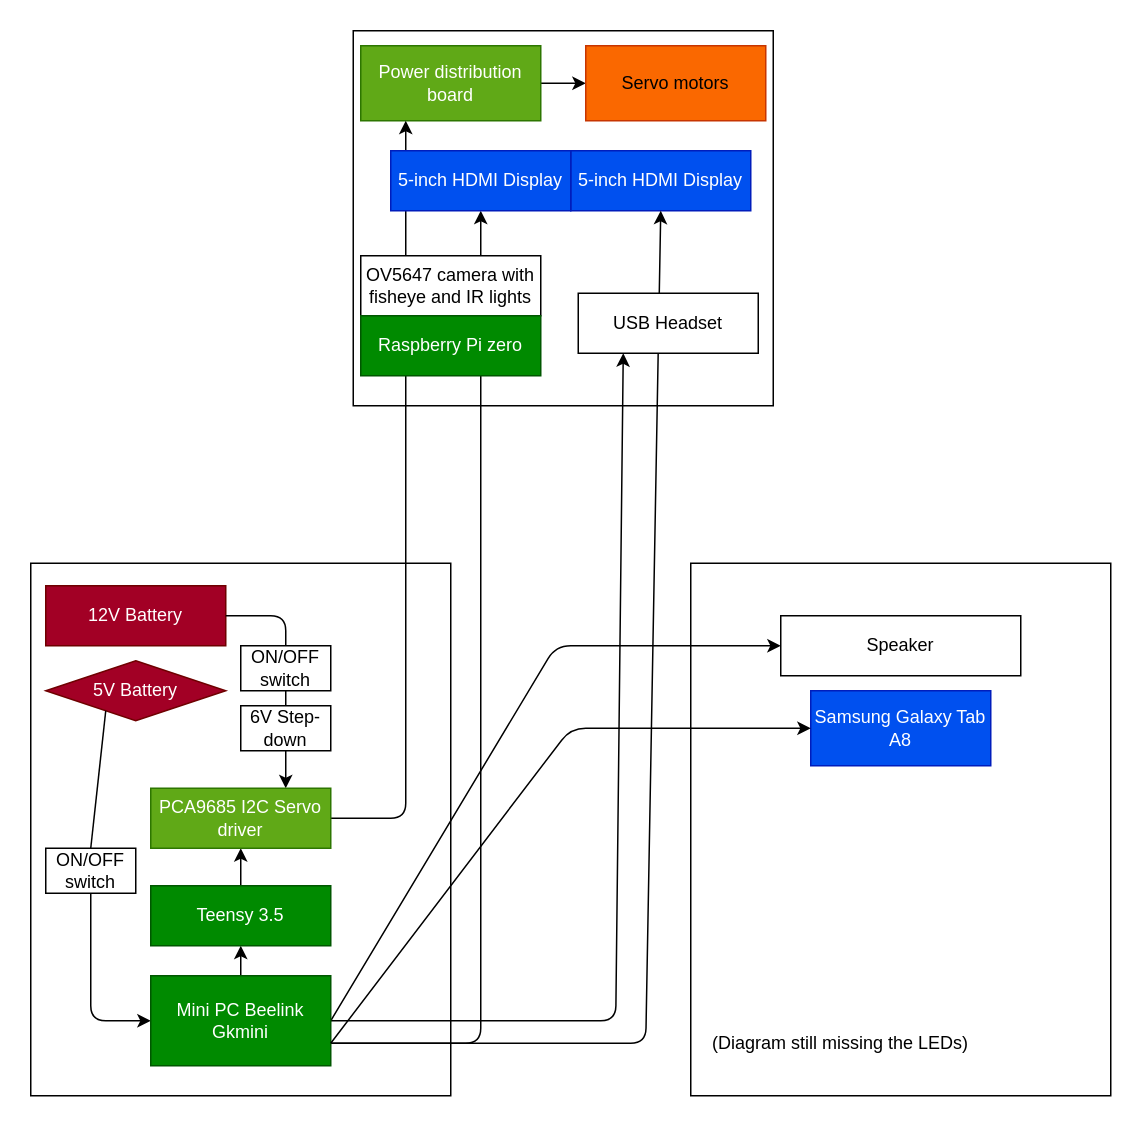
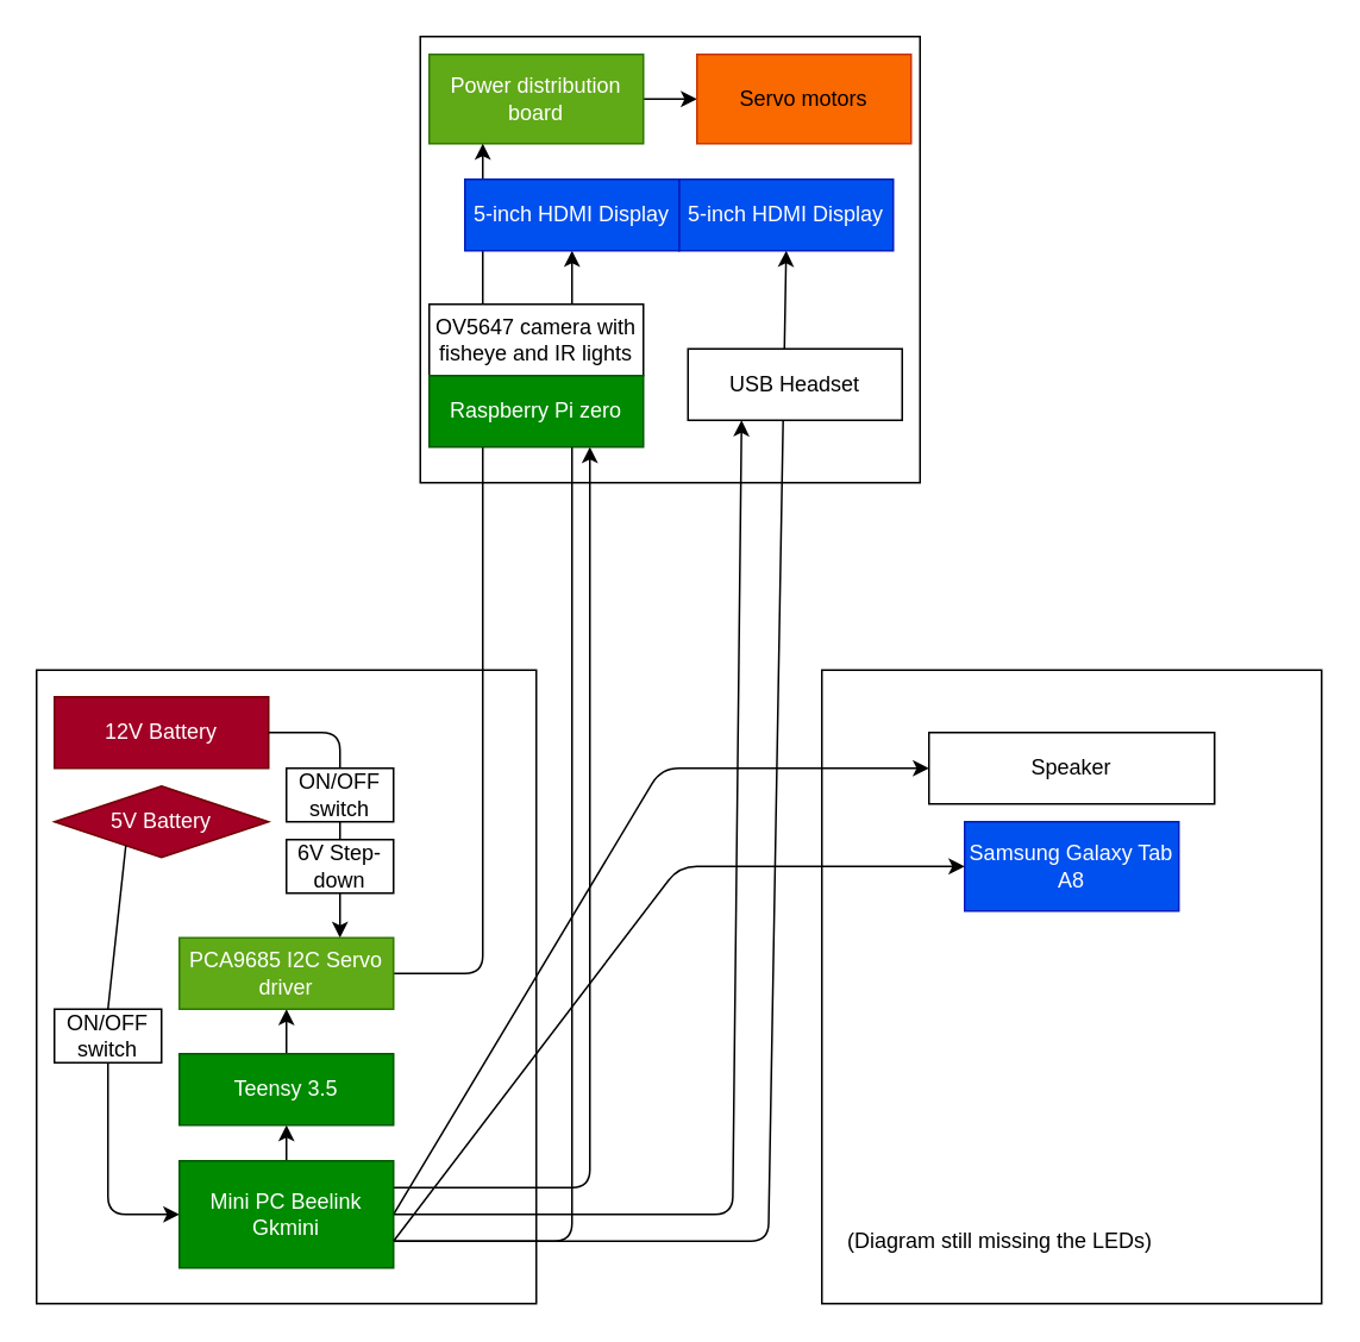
  <mxCell id="0" />
  <mxCell id="1" parent="0" />
  <mxCell id="2" value="" style="rounded=0;whiteSpace=wrap;html=1;" vertex="1" parent="1"><mxGeometry x="235" y="20" width="280" height="250" as="geometry" /></mxCell>
  <mxCell id="3" style="edgeStyle=none;html=1;exitX=1;exitY=0.5;exitDx=0;exitDy=0;" edge="1" parent="1" source="4" target="5"><mxGeometry relative="1" as="geometry" /></mxCell>
  <mxCell id="4" value="Power distribution board" style="rounded=0;whiteSpace=wrap;html=1;fillColor=#60a917;fontColor=#ffffff;strokeColor=#2D7600;" vertex="1" parent="1"><mxGeometry x="240" y="30" width="120" height="50" as="geometry" /></mxCell>
  <mxCell id="5" value="Servo motors" style="rounded=0;whiteSpace=wrap;html=1;fillColor=#fa6800;fontColor=#000000;strokeColor=#C73500;" vertex="1" parent="1"><mxGeometry x="390" y="30" width="120" height="50" as="geometry" /></mxCell>
  <mxCell id="6" value="5-inch HDMI Display" style="rounded=0;whiteSpace=wrap;html=1;fillColor=#0050ef;fontColor=#ffffff;strokeColor=#001DBC;" vertex="1" parent="1"><mxGeometry x="380" y="100" width="120" height="40" as="geometry" /></mxCell>
  <mxCell id="7" value="" style="rounded=0;whiteSpace=wrap;html=1;" vertex="1" parent="1"><mxGeometry x="20" y="375" width="280" height="355" as="geometry" /></mxCell>
  <mxCell id="8" value="" style="rounded=0;whiteSpace=wrap;html=1;" vertex="1" parent="1"><mxGeometry x="460" y="375" width="280" height="355" as="geometry" /></mxCell>
  <mxCell id="9" style="edgeStyle=none;html=1;exitX=0.5;exitY=1;exitDx=0;exitDy=0;entryX=0;entryY=0.5;entryDx=0;entryDy=0;startArrow=none;" edge="1" parent="1" source="28" target="19"><mxGeometry relative="1" as="geometry"><Array as="points"><mxPoint x="60" y="680" /></Array></mxGeometry></mxCell>
  <mxCell id="10" value="5V Battery" style="rhombus;whiteSpace=wrap;html=1;fillColor=#a20025;fontColor=#ffffff;strokeColor=#6F0000;" vertex="1" parent="1"><mxGeometry x="30" y="440" width="120" height="40" as="geometry" /></mxCell>
  <mxCell id="11" style="edgeStyle=none;html=1;entryX=0.75;entryY=0;entryDx=0;entryDy=0;startArrow=none;exitX=0.5;exitY=1;exitDx=0;exitDy=0;" edge="1" parent="1" source="35" target="26"><mxGeometry relative="1" as="geometry"><mxPoint x="220" y="445" as="sourcePoint" /><Array as="points"><mxPoint x="190" y="480" /></Array></mxGeometry></mxCell>
  <mxCell id="12" value="12V Battery" style="rounded=0;whiteSpace=wrap;html=1;fillColor=#a20025;fontColor=#ffffff;strokeColor=#6F0000;" vertex="1" parent="1"><mxGeometry x="30" y="390" width="120" height="40" as="geometry" /></mxCell>
  <mxCell id="13" style="edgeStyle=none;html=1;exitX=1;exitY=0.5;exitDx=0;exitDy=0;entryX=0;entryY=0.5;entryDx=0;entryDy=0;" edge="1" parent="1" source="19" target="22"><mxGeometry relative="1" as="geometry"><mxPoint x="380" y="440" as="targetPoint" /><Array as="points"><mxPoint x="370" y="430" /></Array></mxGeometry></mxCell>
  <mxCell id="14" style="edgeStyle=none;html=1;exitX=0.5;exitY=0;exitDx=0;exitDy=0;entryX=0.5;entryY=1;entryDx=0;entryDy=0;" edge="1" parent="1" source="19" target="21"><mxGeometry relative="1" as="geometry" /></mxCell>
  <mxCell id="15" style="edgeStyle=none;html=1;exitX=1;exitY=0.75;exitDx=0;exitDy=0;entryX=0.5;entryY=1;entryDx=0;entryDy=0;" edge="1" parent="1" source="19" target="6"><mxGeometry relative="1" as="geometry"><Array as="points"><mxPoint x="430" y="695" /></Array></mxGeometry></mxCell>
  <mxCell id="16" style="edgeStyle=none;html=1;exitX=1;exitY=0.75;exitDx=0;exitDy=0;entryX=0.5;entryY=1;entryDx=0;entryDy=0;" edge="1" parent="1" source="19" target="31"><mxGeometry relative="1" as="geometry"><Array as="points"><mxPoint x="320" y="695" /></Array></mxGeometry></mxCell>
+ <mxCell id="17" style="edgeStyle=none;html=1;exitX=1;exitY=0.25;exitDx=0;exitDy=0;entryX=0.75;entryY=1;entryDx=0;entryDy=0;" edge="1" parent="1" source="19" target="30"><mxGeometry relative="1" as="geometry"><Array as="points"><mxPoint x="330" y="665" /></Array></mxGeometry></mxCell>
  <mxCell id="18" style="edgeStyle=none;html=1;exitX=1;exitY=0.5;exitDx=0;exitDy=0;entryX=0.25;entryY=1;entryDx=0;entryDy=0;" edge="1" parent="1" source="19" target="36"><mxGeometry relative="1" as="geometry"><Array as="points"><mxPoint x="410" y="680" /></Array></mxGeometry></mxCell>
  <mxCell id="19" value="Mini PC Beelink Gkmini" style="rounded=0;whiteSpace=wrap;html=1;fillColor=#008a00;fontColor=#ffffff;strokeColor=#005700;" vertex="1" parent="1"><mxGeometry x="100" y="650" width="120" height="60" as="geometry" /></mxCell>
  <mxCell id="20" style="edgeStyle=none;html=1;exitX=0.5;exitY=0;exitDx=0;exitDy=0;entryX=0.5;entryY=1;entryDx=0;entryDy=0;" edge="1" parent="1" source="21" target="26"><mxGeometry relative="1" as="geometry" /></mxCell>
  <mxCell id="21" value="Teensy 3.5" style="rounded=0;whiteSpace=wrap;html=1;fillColor=#008a00;fontColor=#ffffff;strokeColor=#005700;" vertex="1" parent="1"><mxGeometry x="100" y="590" width="120" height="40" as="geometry" /></mxCell>
  <mxCell id="22" value="Speaker" style="rounded=0;whiteSpace=wrap;html=1;" vertex="1" parent="1"><mxGeometry x="520" y="410" width="160" height="40" as="geometry" /></mxCell>
  <mxCell id="23" value="Samsung Galaxy Tab A8" style="rounded=0;whiteSpace=wrap;html=1;fillColor=#0050ef;fontColor=#ffffff;strokeColor=#001DBC;" vertex="1" parent="1"><mxGeometry x="540" y="460" width="120" height="50" as="geometry" /></mxCell>
  <mxCell id="24" value="" style="endArrow=classic;html=1;exitX=1;exitY=0.75;exitDx=0;exitDy=0;entryX=0;entryY=0.5;entryDx=0;entryDy=0;" edge="1" parent="1" source="19" target="23"><mxGeometry width="50" height="50" relative="1" as="geometry"><mxPoint x="390" y="470" as="sourcePoint" /><mxPoint x="440" y="420" as="targetPoint" /><Array as="points"><mxPoint x="380" y="485" /></Array></mxGeometry></mxCell>
  <mxCell id="25" style="edgeStyle=none;html=1;exitX=1;exitY=0.5;exitDx=0;exitDy=0;entryX=0.25;entryY=1;entryDx=0;entryDy=0;" edge="1" parent="1" source="26" target="4"><mxGeometry relative="1" as="geometry"><Array as="points"><mxPoint x="270" y="545" /></Array></mxGeometry></mxCell>
  <mxCell id="26" value="PCA9685 I2C Servo driver" style="rounded=0;whiteSpace=wrap;html=1;fillColor=#60a917;fontColor=#ffffff;strokeColor=#2D7600;" vertex="1" parent="1"><mxGeometry x="100" y="525" width="120" height="40" as="geometry" /></mxCell>
  <mxCell id="27" value="" style="edgeStyle=none;html=1;exitX=0.25;exitY=1;exitDx=0;exitDy=0;entryX=0.5;entryY=0;entryDx=0;entryDy=0;endArrow=none;" edge="1" parent="1" source="10" target="28"><mxGeometry relative="1" as="geometry"><mxPoint x="60" y="480" as="sourcePoint" /><mxPoint x="100" y="680" as="targetPoint" /><Array as="points" /></mxGeometry></mxCell>
  <mxCell id="28" value="ON/OFF switch" style="rounded=0;whiteSpace=wrap;html=1;" vertex="1" parent="1"><mxGeometry x="30" y="565" width="60" height="30" as="geometry" /></mxCell>
  <mxCell id="29" value="OV5647 camera with fisheye and IR lights" style="rounded=0;whiteSpace=wrap;html=1;" vertex="1" parent="1"><mxGeometry x="240" y="170" width="120" height="40" as="geometry" /></mxCell>
  <mxCell id="30" value="Raspberry Pi zero" style="rounded=0;whiteSpace=wrap;html=1;fillColor=#008a00;fontColor=#ffffff;strokeColor=#005700;" vertex="1" parent="1"><mxGeometry x="240" y="210" width="120" height="40" as="geometry" /></mxCell>
  <mxCell id="31" value="5-inch HDMI Display" style="rounded=0;whiteSpace=wrap;html=1;fillColor=#0050ef;fontColor=#ffffff;strokeColor=#001DBC;" vertex="1" parent="1"><mxGeometry x="260" y="100" width="120" height="40" as="geometry" /></mxCell>
  <mxCell id="32" value="" style="edgeStyle=none;html=1;exitX=1;exitY=0.5;exitDx=0;exitDy=0;entryX=0.5;entryY=0;entryDx=0;entryDy=0;endArrow=none;" edge="1" parent="1" source="12" target="33"><mxGeometry relative="1" as="geometry"><mxPoint x="150" y="410" as="sourcePoint" /><mxPoint x="190" y="525" as="targetPoint" /><Array as="points"><mxPoint x="190" y="410" /></Array></mxGeometry></mxCell>
  <mxCell id="33" value="ON/OFF switch" style="rounded=0;whiteSpace=wrap;html=1;" vertex="1" parent="1"><mxGeometry x="160" y="430" width="60" height="30" as="geometry" /></mxCell>
  <mxCell id="34" value="" style="edgeStyle=none;html=1;entryX=0.5;entryY=0;entryDx=0;entryDy=0;startArrow=none;exitX=0.5;exitY=1;exitDx=0;exitDy=0;endArrow=none;" edge="1" parent="1" source="33" target="35"><mxGeometry relative="1" as="geometry"><mxPoint x="190" y="460" as="sourcePoint" /><mxPoint x="190" y="525" as="targetPoint" /><Array as="points" /></mxGeometry></mxCell>
  <mxCell id="35" value="6V Step-down" style="rounded=0;whiteSpace=wrap;html=1;" vertex="1" parent="1"><mxGeometry x="160" y="470" width="60" height="30" as="geometry" /></mxCell>
  <mxCell id="36" value="USB Headset" style="rounded=0;whiteSpace=wrap;html=1;" vertex="1" parent="1"><mxGeometry x="385" y="195" width="120" height="40" as="geometry" /></mxCell>
  <mxCell id="37" value="(Diagram still missing the LEDs)" style="text;html=1;strokeColor=none;fillColor=none;align=center;verticalAlign=middle;whiteSpace=wrap;rounded=0;" vertex="1" parent="1"><mxGeometry x="470" y="680" width="180" height="30" as="geometry" /></mxCell>
